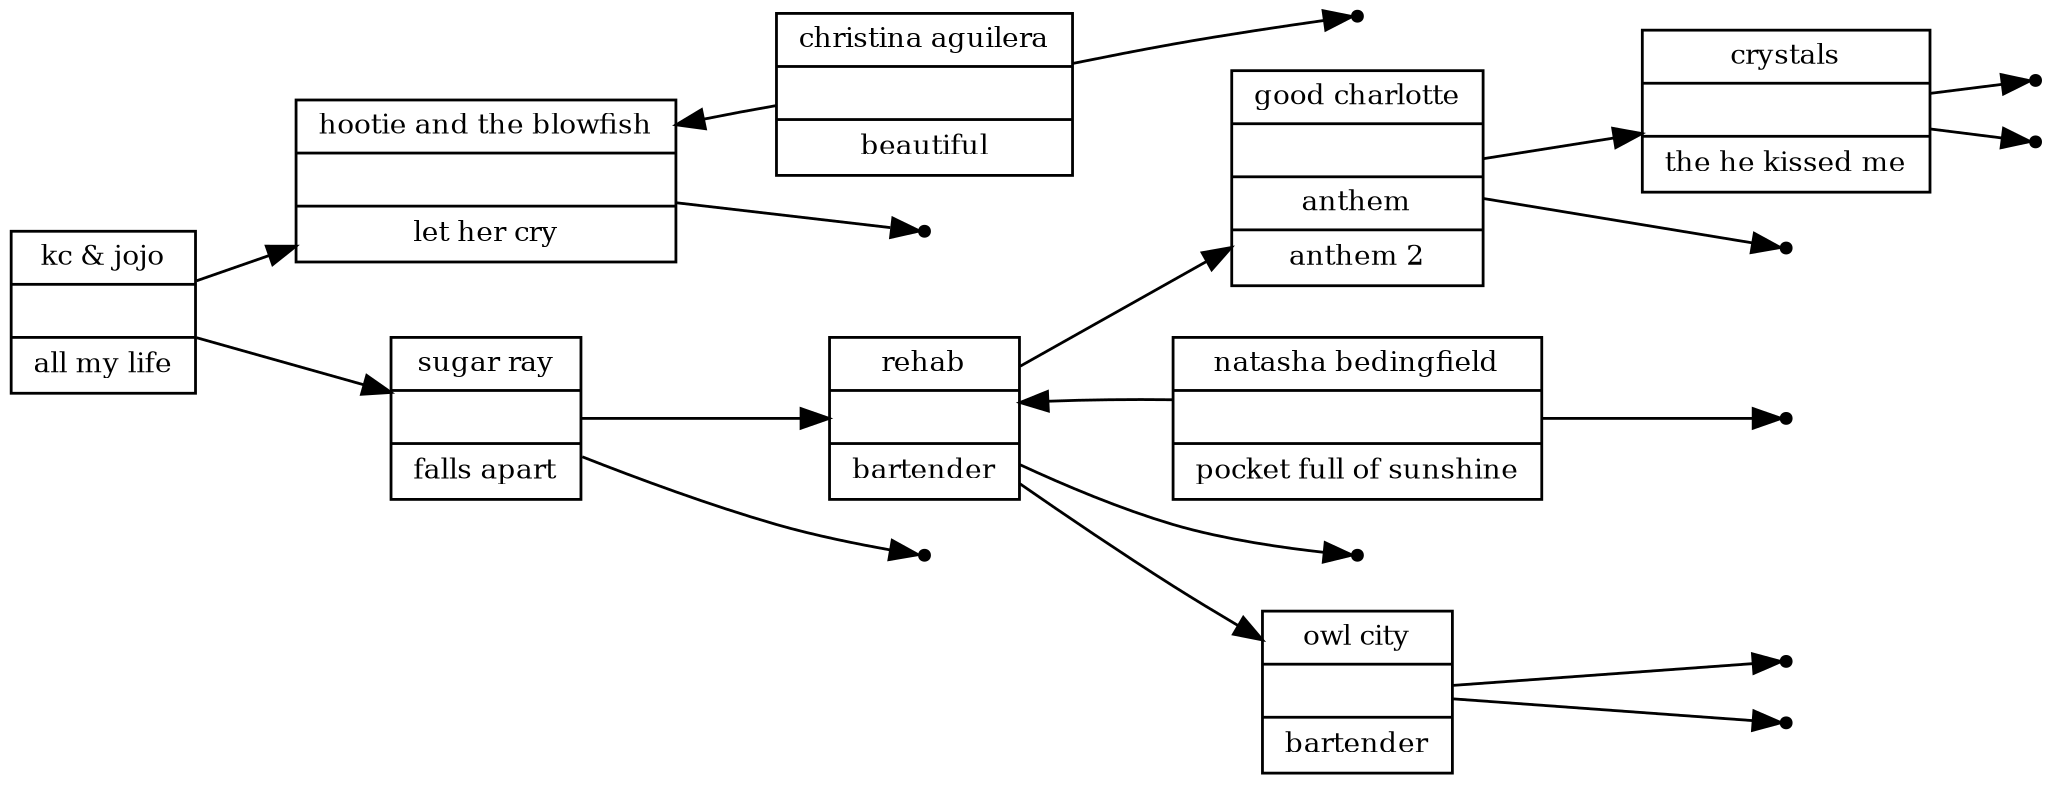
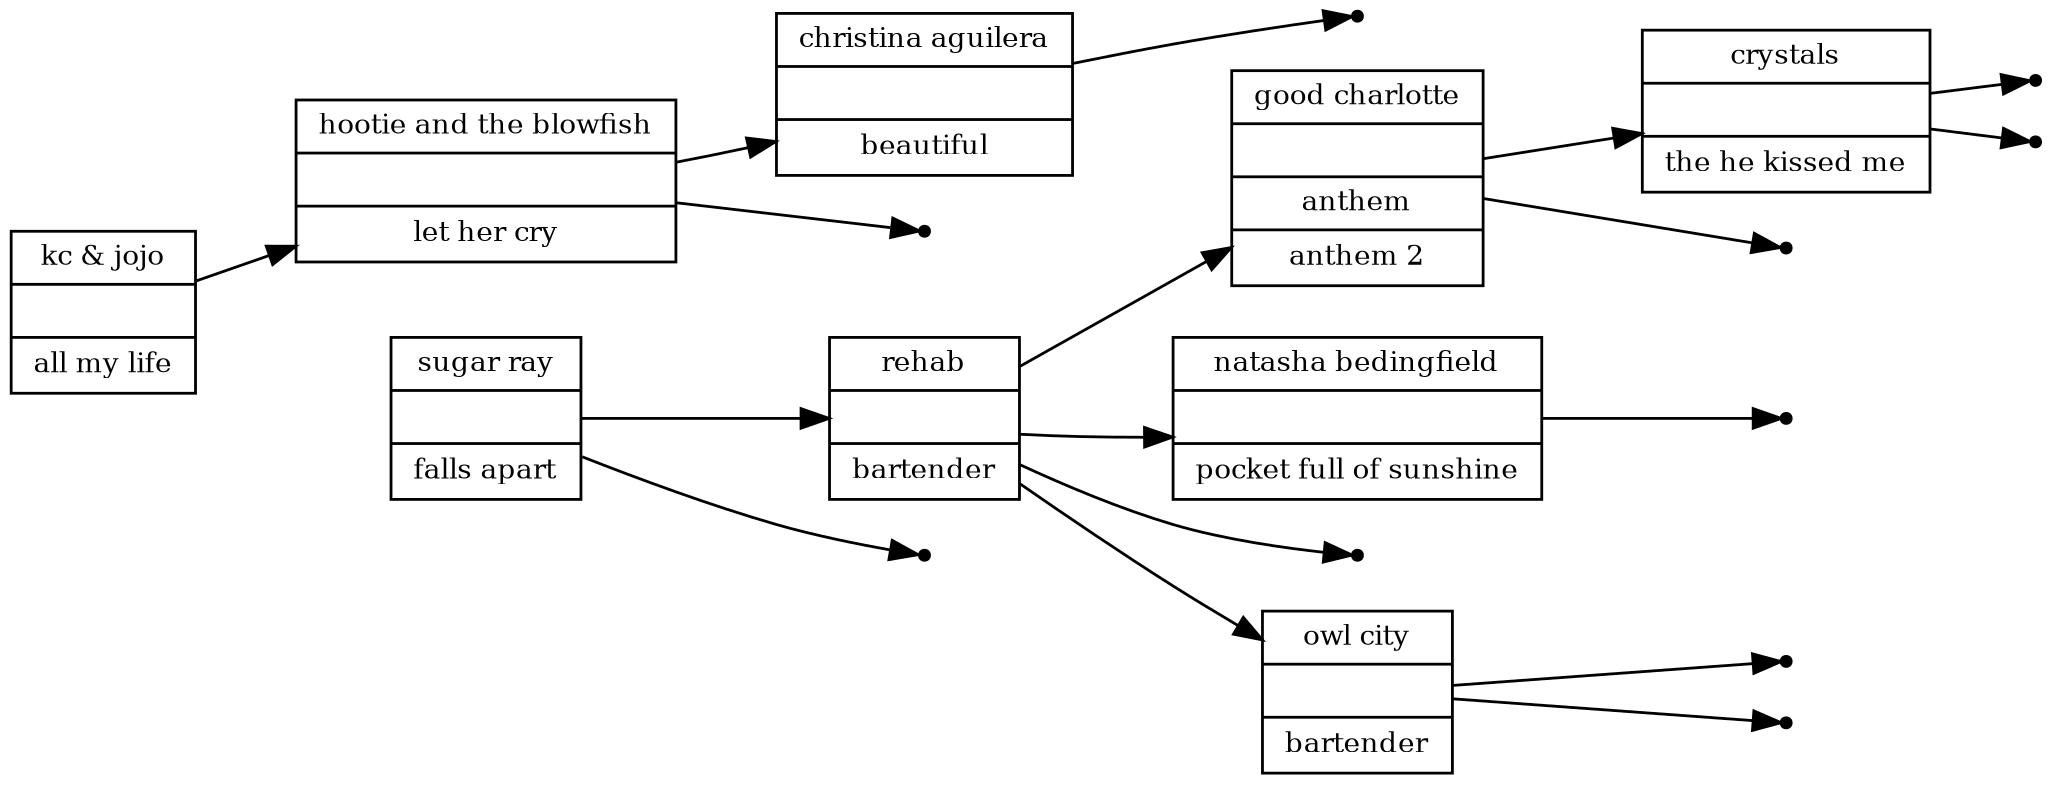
  digraph {
    ordering=out
    rankdir=LR
    node [fontsize=10 shape=point]
    n1 [label="kc & jojo | |  all my life" shape=record]
    n2 [label="hootie and the blowfish | |  let her cry" shape=record]
    n3 [label="sugar ray | |  falls apart" shape=record]
    n4 [label="christina aguilera | |  beautiful" shape=record]
    nullptr14
    n6 [label="rehab | |  bartender" shape=record]
    nullptr19
    nullptr10
    n9 [label="good charlotte | |  anthem |  anthem 2" shape=record]
    n10 [label="crystals | |  the he kissed me" shape=record]
    nullptr13
    nullptr11
    nullptr12
    n14 [label="natasha bedingfield | |  pocket full of sunshine" shape=record]
    nullptr18
    n16 [label="owl city | |  bartender" shape=record]
    nullptr15
    nullptr16
    nullptr17
    n1 -> n2
-   n1 -> n3
-   n4 -> n2
+   n2 -> n4
    n2 -> nullptr14
    n3 -> n6
    n3 -> nullptr19
    n4 -> nullptr10
    n6 -> n9
-   n14 -> n6
+   n6 -> n14
    n6 -> nullptr18
    n6 -> n16
    n9 -> n10
    n9 -> nullptr13
    n10 -> nullptr11
    n10 -> nullptr12
    n14 -> nullptr15
    n16 -> nullptr16
    n16 -> nullptr17
  }
